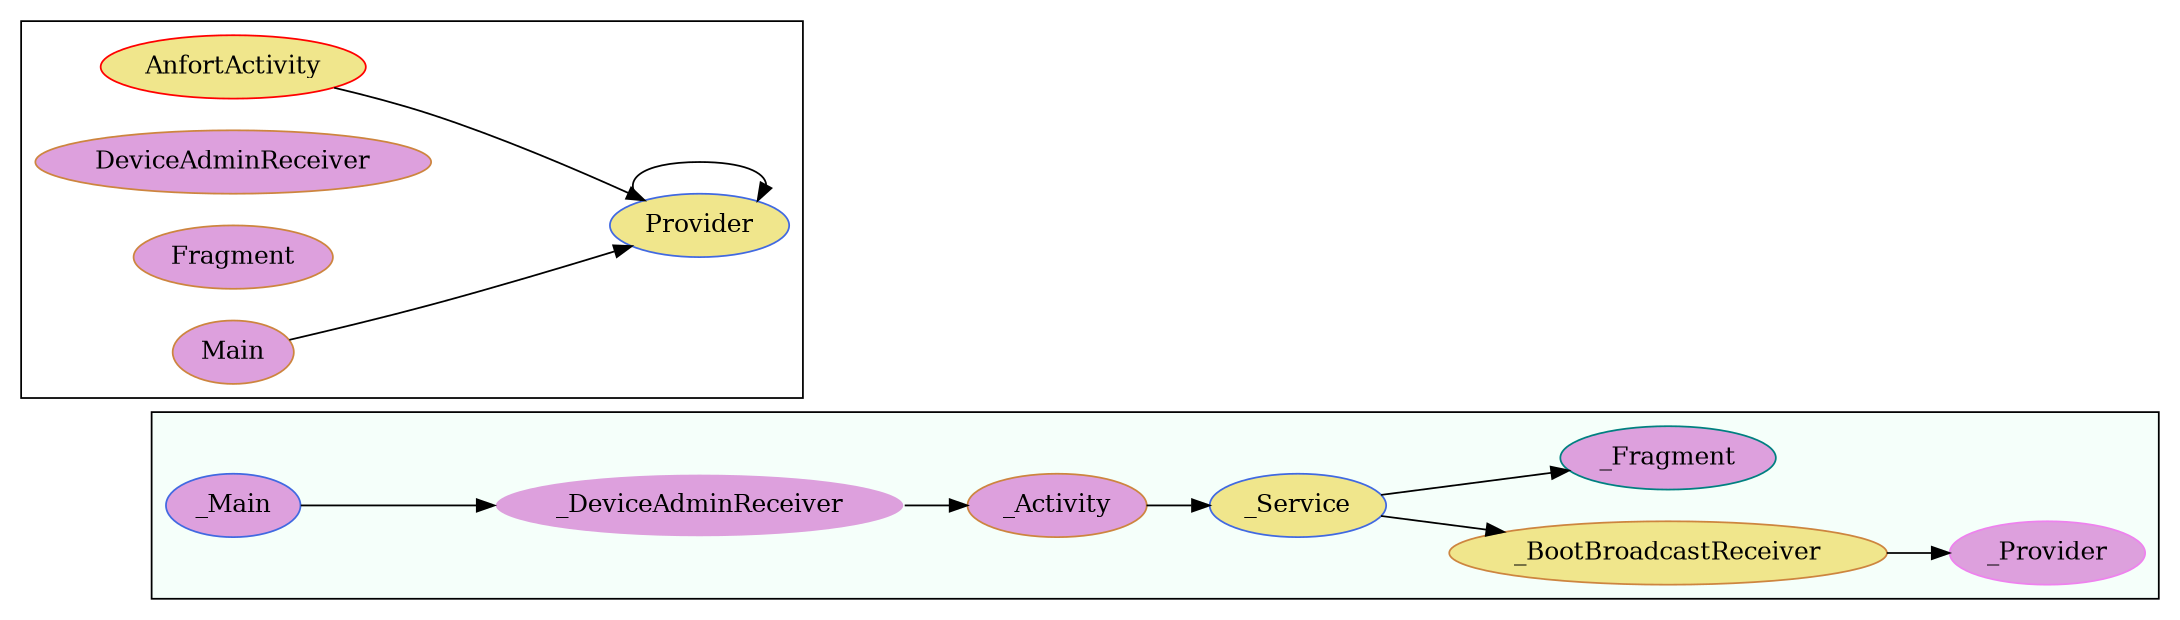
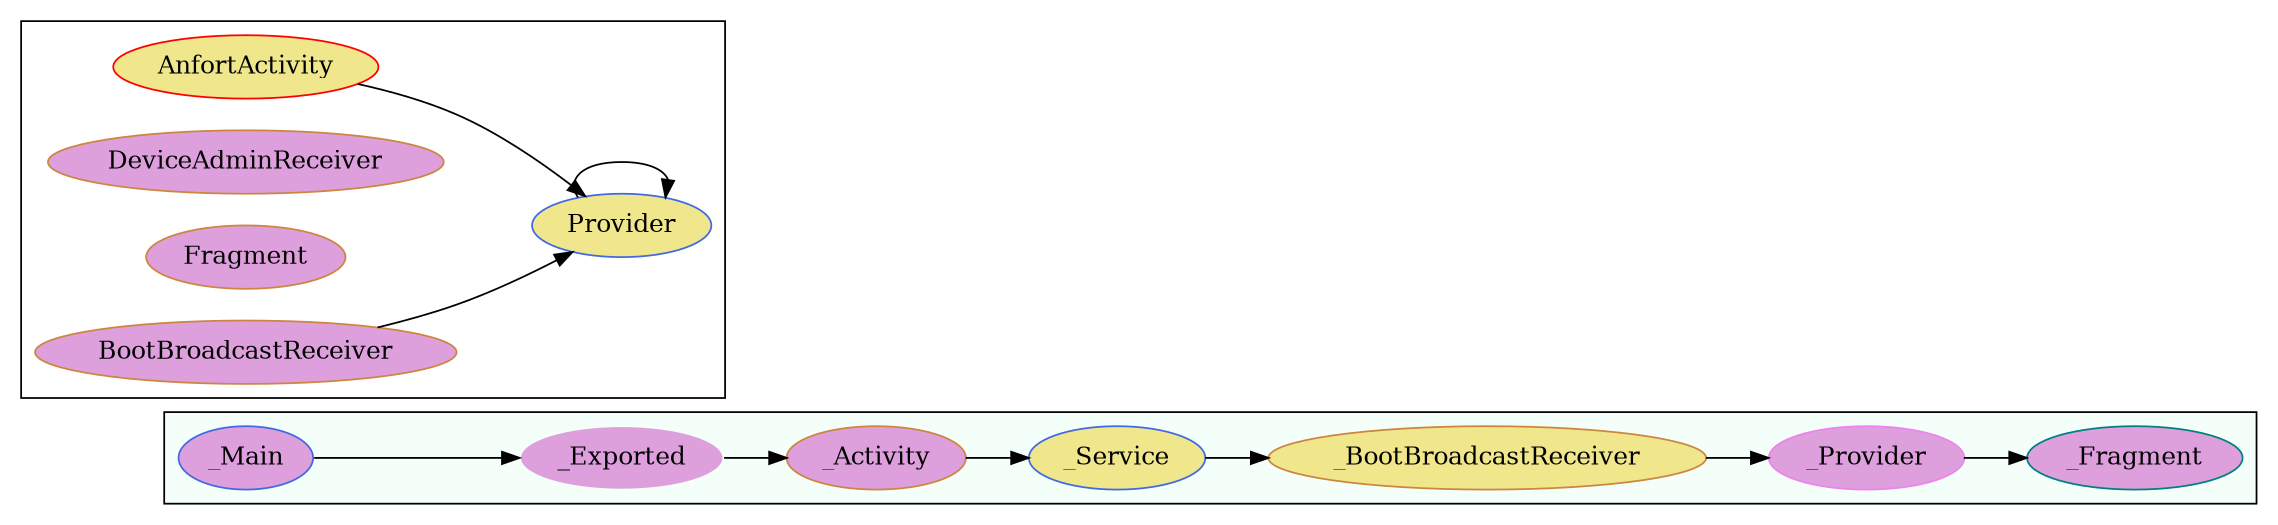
  digraph {
    rankdir=LR
    node [color=peru fillcolor=plum style=filled]
    _Activity
    _Service [color=royalblue fillcolor=khaki]
    n3 [fillcolor=khaki label=_BootBroadcastReceiver]
    _Provider [color=violet]
    _Fragment [color=teal]
    _Main [color=royalblue]
-   _Exported [color=mintcream label=_DeviceAdminReceiver]
+   _Exported [color=mintcream]
    AnfortActivity [color=red fillcolor=khaki]
    n9 [color=royalblue fillcolor=khaki label=Provider]
    DeviceAdminReceiver
    n11 [label=Fragment]
-   BootBroadcastReceiver [label=Main]
+   BootBroadcastReceiver
    subgraph cluster_1 {
      bgcolor=mintcream
      _Activity
      _Service
      n3
      _Provider
      _Fragment
      _Main
      _Exported
    }
    subgraph cluster_2 {
      AnfortActivity
      n9
      DeviceAdminReceiver
      n11
      BootBroadcastReceiver
    }
    _Activity -> _Service
    _Service -> n3
    n3 -> _Provider
-   _Service -> _Fragment
+   _Provider -> _Fragment
    _Main -> _Exported
    _Exported -> _Activity
    AnfortActivity -> n9
    n9 -> n9
    BootBroadcastReceiver -> n9
  }
